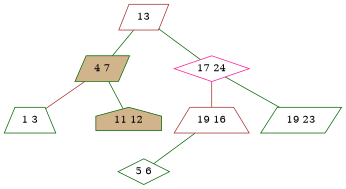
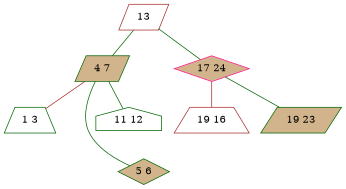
  graph {
    node [color=darkgreen fillcolor=white shape=parallelogram style=filled]
    edge [color=darkgreen]
    n1 [color=brown label=13]
    n2 [fillcolor=tan label="4 7"]
-   n3 [color=deeppink label="17 24" shape=diamond]
+   n3 [color=deeppink fillcolor=tan label="17 24" shape=diamond]
    n4 [label="1 3" shape=trapezium]
-   n5 [label="5 6" shape=diamond]
-   n6 [fillcolor=tan label="11 12" shape=house]
+   n5 [fillcolor=tan label="5 6" shape=diamond]
+   n6 [label="11 12" shape=house]
    n7 [color=brown label="19 16" shape=trapezium]
-   n8 [label="19 23"]
+   n8 [fillcolor=tan label="19 23"]
    n1 -- n2
    n1 -- n3
    n2 -- n4 [color=brown]
-   n7 -- n5
+   n2 -- n5
    n2 -- n6
    n3 -- n7 [color=brown]
    n3 -- n8
  }
